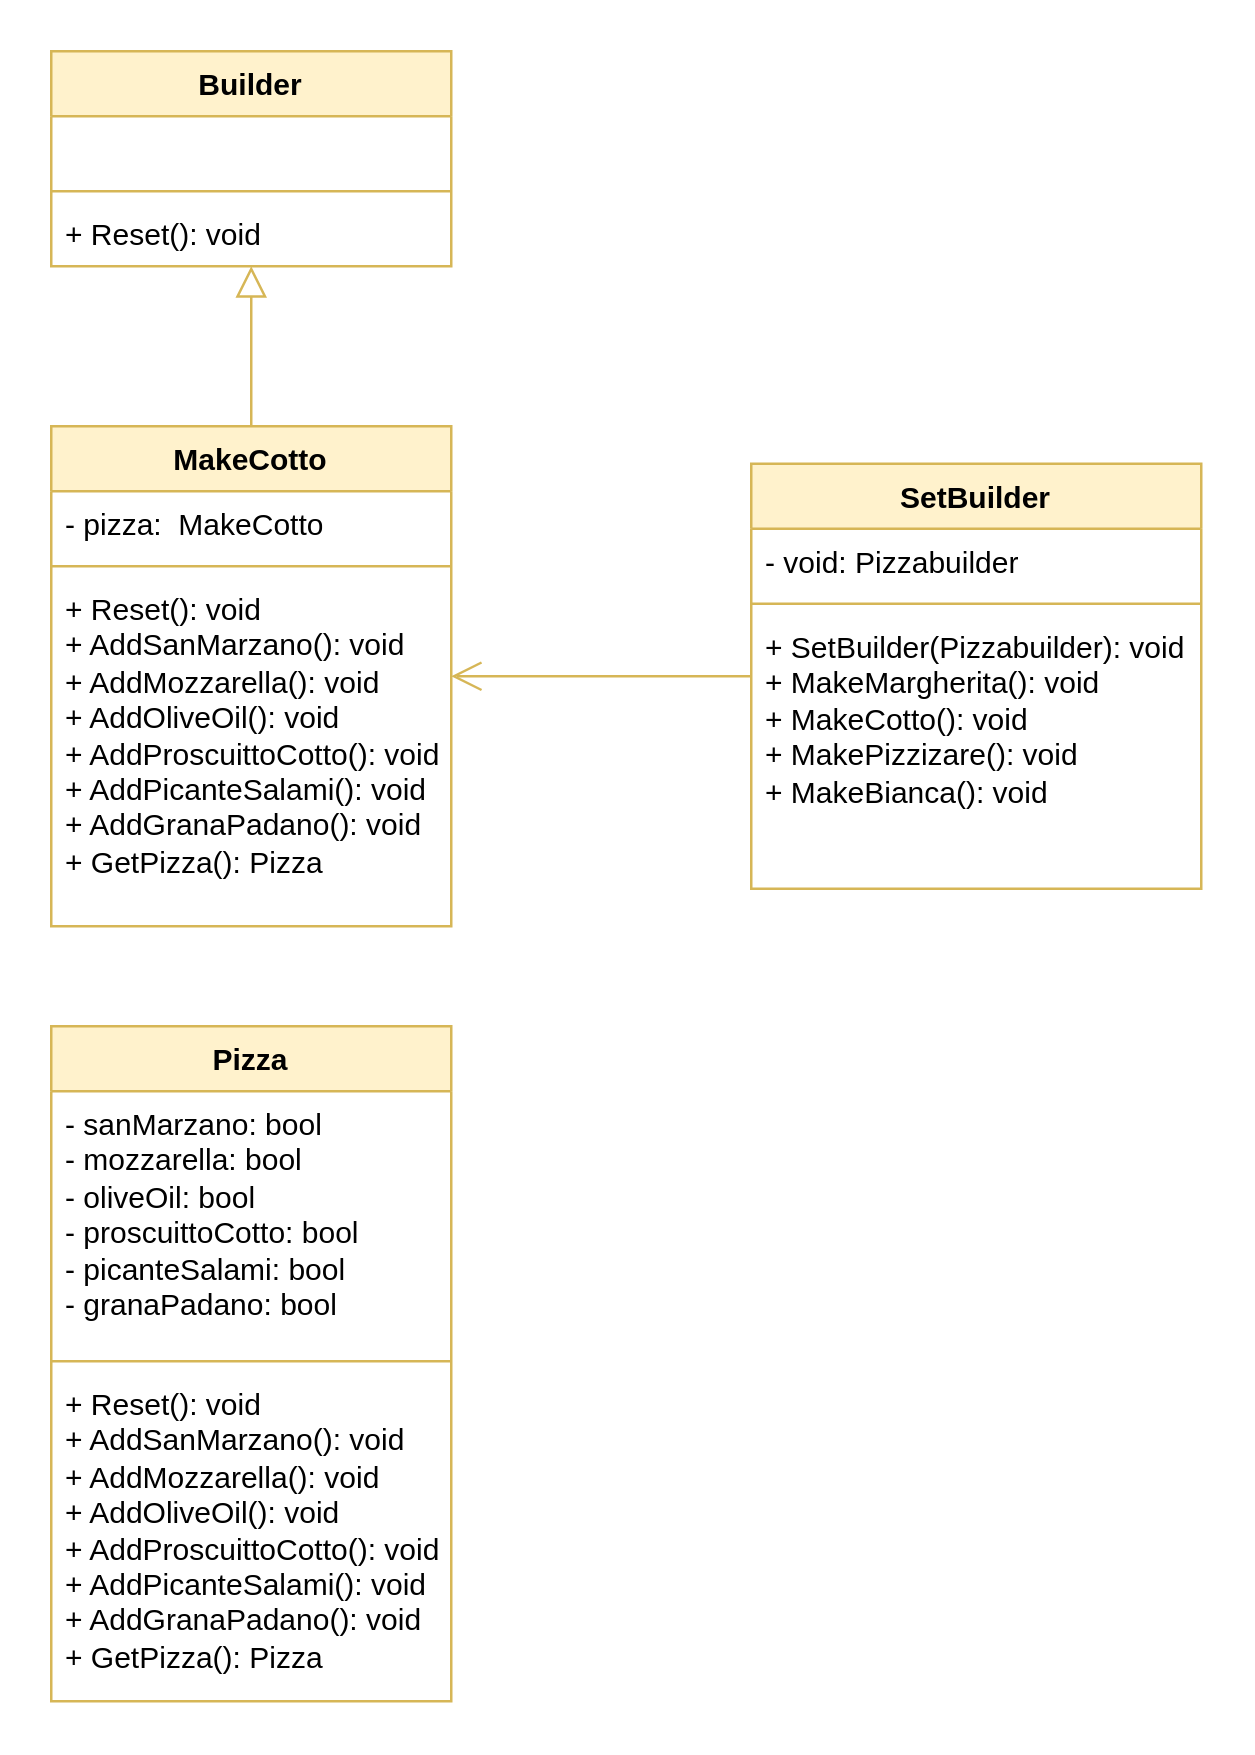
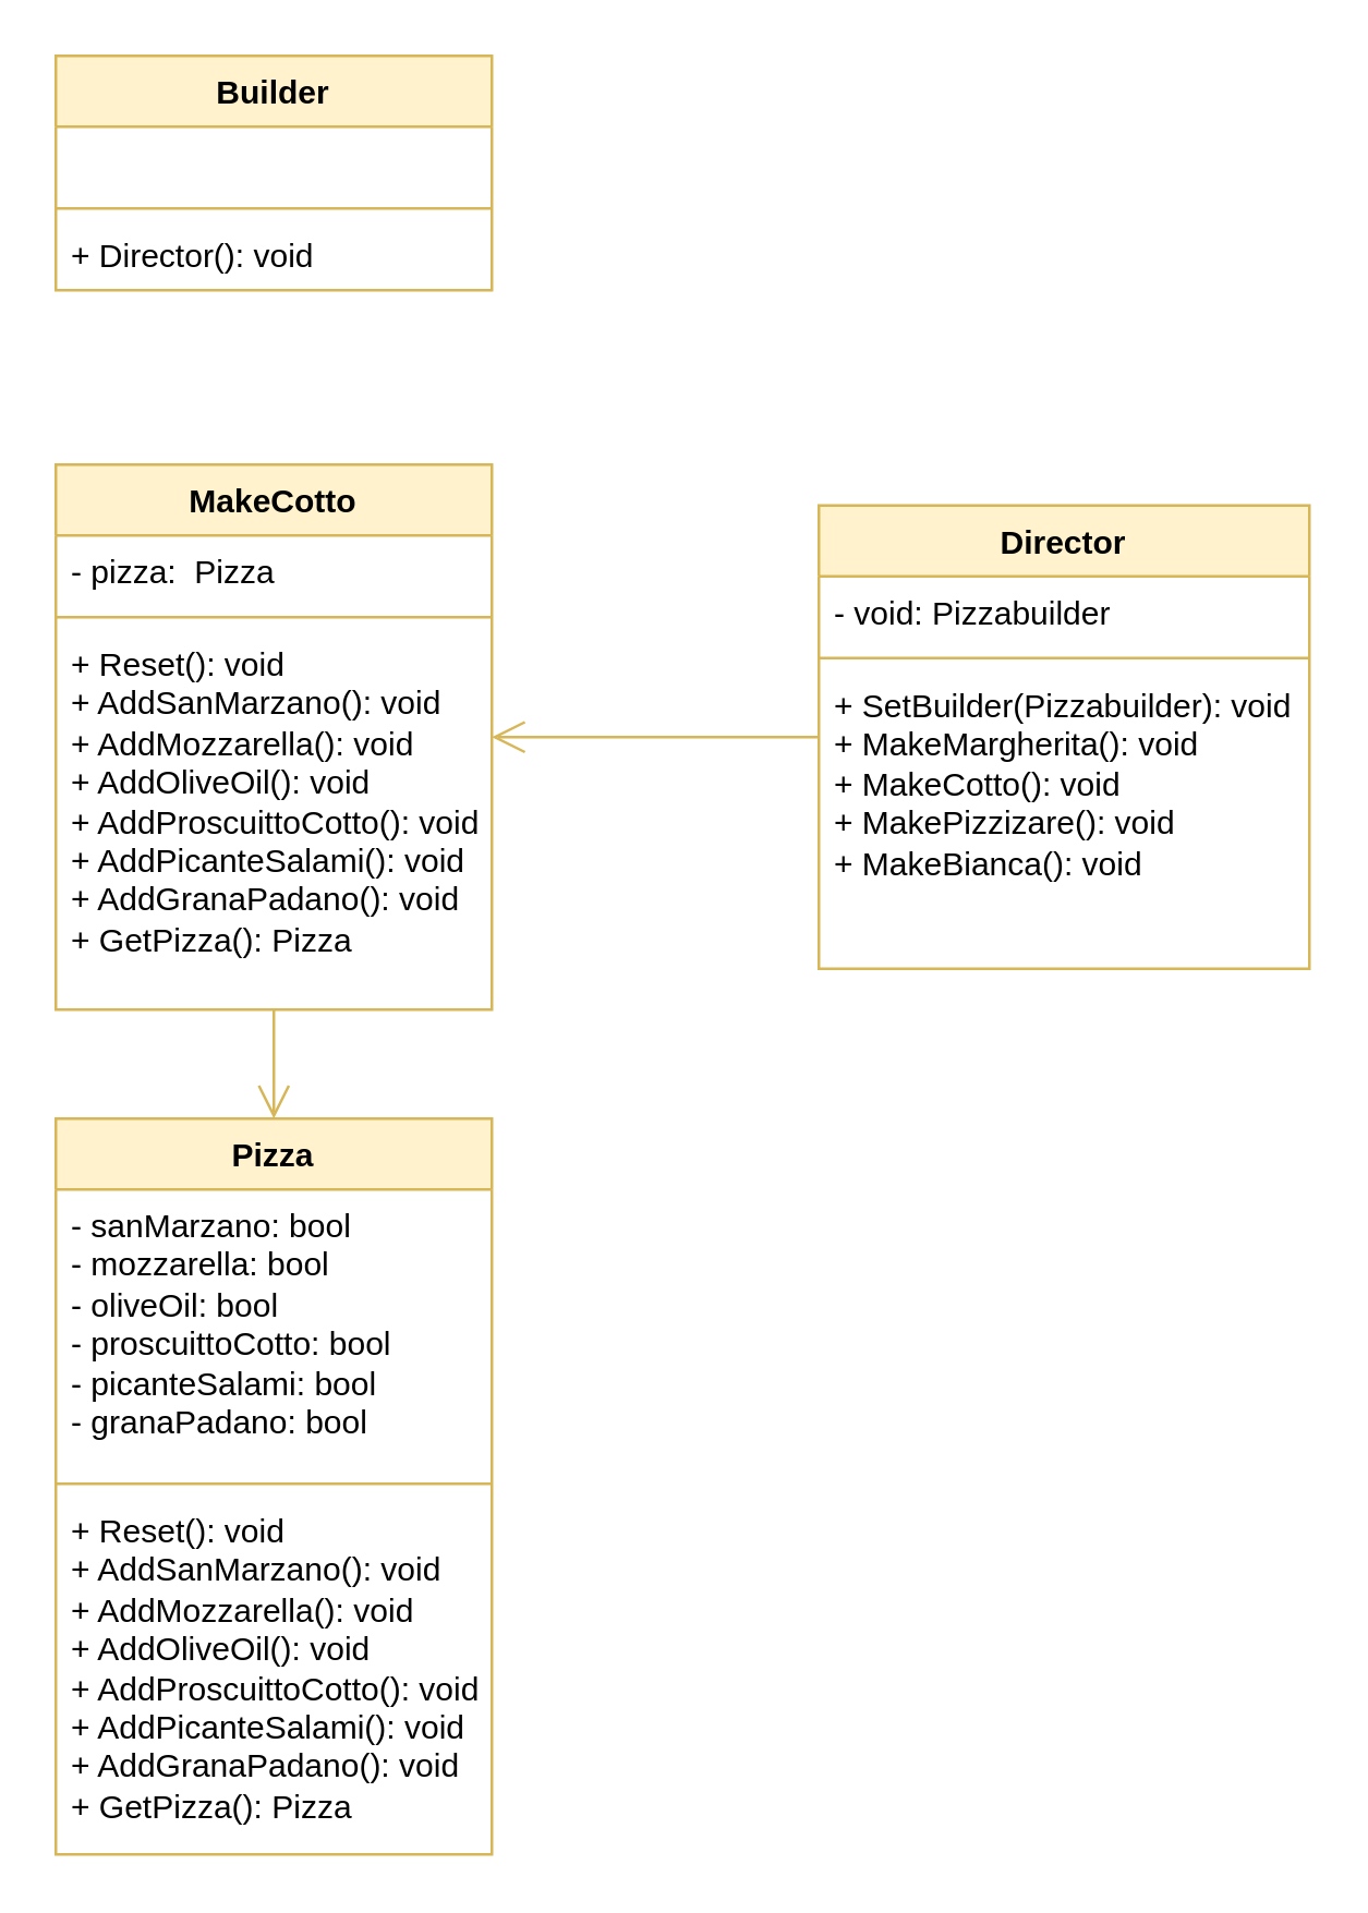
  <mxCell id="0" />
  <mxCell id="1" parent="0" />
  <mxCell id="2" value="Builder" style="swimlane;fontStyle=1;align=center;verticalAlign=top;childLayout=stackLayout;horizontal=1;startSize=26;horizontalStack=0;resizeParent=1;resizeParentMax=0;resizeLast=0;collapsible=1;marginBottom=0;whiteSpace=wrap;html=1;fillColor=#fff2cc;strokeColor=#d6b656;" vertex="1" parent="1"><mxGeometry x="20" y="20" width="160" height="86" as="geometry" /></mxCell>
  <mxCell id="3" value="&amp;nbsp;" style="text;strokeColor=none;fillColor=none;align=left;verticalAlign=top;spacingLeft=4;spacingRight=4;overflow=hidden;rotatable=0;points=[[0,0.5],[1,0.5]];portConstraint=eastwest;whiteSpace=wrap;html=1;" vertex="1" parent="2"><mxGeometry y="26" width="160" height="26" as="geometry" /></mxCell>
  <mxCell id="4" value="" style="line;strokeWidth=1;fillColor=none;align=left;verticalAlign=middle;spacingTop=-1;spacingLeft=3;spacingRight=3;rotatable=0;labelPosition=right;points=[];portConstraint=eastwest;strokeColor=inherit;" vertex="1" parent="2"><mxGeometry y="52" width="160" height="8" as="geometry" /></mxCell>
- <mxCell id="5" value="+ Reset(): void" style="text;strokeColor=none;fillColor=none;align=left;verticalAlign=top;spacingLeft=4;spacingRight=4;overflow=hidden;rotatable=0;points=[[0,0.5],[1,0.5]];portConstraint=eastwest;whiteSpace=wrap;html=1;" vertex="1" parent="2"><mxGeometry y="60" width="160" height="26" as="geometry" /></mxCell>
- <mxCell id="6" style="edgeStyle=orthogonalEdgeStyle;rounded=0;orthogonalLoop=1;jettySize=auto;html=1;endSize=10;fillColor=#fff2cc;strokeColor=#d6b656;endArrow=block;endFill=0;" edge="1" parent="1" source="7" target="2"><mxGeometry relative="1" as="geometry" /></mxCell>
+ <mxCell id="5" value="+ Director(): void" style="text;strokeColor=none;fillColor=none;align=left;verticalAlign=top;spacingLeft=4;spacingRight=4;overflow=hidden;rotatable=0;points=[[0,0.5],[1,0.5]];portConstraint=eastwest;whiteSpace=wrap;html=1;" vertex="1" parent="2"><mxGeometry y="60" width="160" height="26" as="geometry" /></mxCell>
  <mxCell id="7" value="MakeCotto" style="swimlane;fontStyle=1;align=center;verticalAlign=top;childLayout=stackLayout;horizontal=1;startSize=26;horizontalStack=0;resizeParent=1;resizeParentMax=0;resizeLast=0;collapsible=1;marginBottom=0;whiteSpace=wrap;html=1;fillColor=#fff2cc;strokeColor=#d6b656;" vertex="1" parent="1"><mxGeometry x="20" y="170" width="160" height="200" as="geometry" /></mxCell>
- <mxCell id="8" value="- pizza:&amp;nbsp; MakeCotto" style="text;strokeColor=none;fillColor=none;align=left;verticalAlign=top;spacingLeft=4;spacingRight=4;overflow=hidden;rotatable=0;points=[[0,0.5],[1,0.5]];portConstraint=eastwest;whiteSpace=wrap;html=1;" vertex="1" parent="7"><mxGeometry y="26" width="160" height="26" as="geometry" /></mxCell>
+ <mxCell id="8" value="- pizza:&amp;nbsp; Pizza" style="text;strokeColor=none;fillColor=none;align=left;verticalAlign=top;spacingLeft=4;spacingRight=4;overflow=hidden;rotatable=0;points=[[0,0.5],[1,0.5]];portConstraint=eastwest;whiteSpace=wrap;html=1;" vertex="1" parent="7"><mxGeometry y="26" width="160" height="26" as="geometry" /></mxCell>
  <mxCell id="9" value="" style="line;strokeWidth=1;fillColor=none;align=left;verticalAlign=middle;spacingTop=-1;spacingLeft=3;spacingRight=3;rotatable=0;labelPosition=right;points=[];portConstraint=eastwest;strokeColor=inherit;" vertex="1" parent="7"><mxGeometry y="52" width="160" height="8" as="geometry" /></mxCell>
  <mxCell id="10" value="+ Reset(): void&lt;div&gt;+ AddSanMarzano(): void&lt;/div&gt;&lt;div&gt;+ AddMozzarella(): void&lt;/div&gt;&lt;div&gt;+ AddOliveOil(): void&lt;/div&gt;&lt;div&gt;+ AddProscuittoCotto(): void&lt;/div&gt;&lt;div&gt;+ AddPicanteSalami(): void&lt;/div&gt;&lt;div&gt;+ AddGranaPadano(): void&lt;/div&gt;&lt;div&gt;+ GetPizza(): Pizza&lt;/div&gt;" style="text;strokeColor=none;fillColor=none;align=left;verticalAlign=top;spacingLeft=4;spacingRight=4;overflow=hidden;rotatable=0;points=[[0,0.5],[1,0.5]];portConstraint=eastwest;whiteSpace=wrap;html=1;" vertex="1" parent="7"><mxGeometry y="60" width="160" height="140" as="geometry" /></mxCell>
  <mxCell id="11" value="Pizza" style="swimlane;fontStyle=1;align=center;verticalAlign=top;childLayout=stackLayout;horizontal=1;startSize=26;horizontalStack=0;resizeParent=1;resizeParentMax=0;resizeLast=0;collapsible=1;marginBottom=0;whiteSpace=wrap;html=1;fillColor=#fff2cc;strokeColor=#d6b656;" vertex="1" parent="1"><mxGeometry x="20" y="410" width="160" height="270" as="geometry" /></mxCell>
  <mxCell id="12" value="- sanMarzano: bool&lt;div&gt;- mozzarella: bool&lt;/div&gt;&lt;div&gt;- oliveOil: bool&lt;/div&gt;&lt;div&gt;- proscuittoCotto: bool&lt;/div&gt;&lt;div&gt;- picanteSalami: bool&lt;/div&gt;&lt;div&gt;- granaPadano: bool&lt;/div&gt;" style="text;strokeColor=none;fillColor=none;align=left;verticalAlign=top;spacingLeft=4;spacingRight=4;overflow=hidden;rotatable=0;points=[[0,0.5],[1,0.5]];portConstraint=eastwest;whiteSpace=wrap;html=1;" vertex="1" parent="11"><mxGeometry y="26" width="160" height="104" as="geometry" /></mxCell>
  <mxCell id="13" value="" style="line;strokeWidth=1;fillColor=none;align=left;verticalAlign=middle;spacingTop=-1;spacingLeft=3;spacingRight=3;rotatable=0;labelPosition=right;points=[];portConstraint=eastwest;strokeColor=inherit;" vertex="1" parent="11"><mxGeometry y="130" width="160" height="8" as="geometry" /></mxCell>
  <mxCell id="14" value="+ Reset(): void&lt;div&gt;+ AddSanMarzano(): void&lt;/div&gt;&lt;div&gt;+ AddMozzarella(): void&lt;/div&gt;&lt;div&gt;+ AddOliveOil(): void&lt;/div&gt;&lt;div&gt;+ AddProscuittoCotto(): void&lt;/div&gt;&lt;div&gt;+ AddPicanteSalami(): void&lt;/div&gt;&lt;div&gt;+ AddGranaPadano(): void&lt;/div&gt;&lt;div&gt;+ GetPizza(): Pizza&lt;/div&gt;" style="text;strokeColor=none;fillColor=none;align=left;verticalAlign=top;spacingLeft=4;spacingRight=4;overflow=hidden;rotatable=0;points=[[0,0.5],[1,0.5]];portConstraint=eastwest;whiteSpace=wrap;html=1;" vertex="1" parent="11"><mxGeometry y="138" width="160" height="132" as="geometry" /></mxCell>
  <mxCell id="15" style="edgeStyle=orthogonalEdgeStyle;rounded=0;orthogonalLoop=1;jettySize=auto;html=1;endArrow=open;endFill=0;fillColor=#fff2cc;strokeColor=#d6b656;endSize=10;" edge="1" parent="1" source="16" target="7"><mxGeometry relative="1" as="geometry" /></mxCell>
- <mxCell id="16" value="SetBuilder" style="swimlane;fontStyle=1;align=center;verticalAlign=top;childLayout=stackLayout;horizontal=1;startSize=26;horizontalStack=0;resizeParent=1;resizeParentMax=0;resizeLast=0;collapsible=1;marginBottom=0;whiteSpace=wrap;html=1;fillColor=#fff2cc;strokeColor=#d6b656;" vertex="1" parent="1"><mxGeometry x="300" y="185" width="180" height="170" as="geometry" /></mxCell>
+ <mxCell id="16" value="Director" style="swimlane;fontStyle=1;align=center;verticalAlign=top;childLayout=stackLayout;horizontal=1;startSize=26;horizontalStack=0;resizeParent=1;resizeParentMax=0;resizeLast=0;collapsible=1;marginBottom=0;whiteSpace=wrap;html=1;fillColor=#fff2cc;strokeColor=#d6b656;" vertex="1" parent="1"><mxGeometry x="300" y="185" width="180" height="170" as="geometry" /></mxCell>
  <mxCell id="17" value="- void: Pizzabuilder&amp;nbsp;" style="text;strokeColor=none;fillColor=none;align=left;verticalAlign=top;spacingLeft=4;spacingRight=4;overflow=hidden;rotatable=0;points=[[0,0.5],[1,0.5]];portConstraint=eastwest;whiteSpace=wrap;html=1;" vertex="1" parent="16"><mxGeometry y="26" width="180" height="26" as="geometry" /></mxCell>
  <mxCell id="18" value="" style="line;strokeWidth=1;fillColor=none;align=left;verticalAlign=middle;spacingTop=-1;spacingLeft=3;spacingRight=3;rotatable=0;labelPosition=right;points=[];portConstraint=eastwest;strokeColor=inherit;" vertex="1" parent="16"><mxGeometry y="52" width="180" height="8" as="geometry" /></mxCell>
  <mxCell id="19" value="+ SetBuilder(Pizzabuilder): void&lt;div&gt;+ MakeMargherita(): void&lt;/div&gt;&lt;div&gt;+ MakeCotto(): void&lt;/div&gt;&lt;div&gt;+ MakePizzizare(): void&lt;/div&gt;&lt;div&gt;+ MakeBianca(): void&lt;/div&gt;" style="text;strokeColor=none;fillColor=none;align=left;verticalAlign=top;spacingLeft=4;spacingRight=4;overflow=hidden;rotatable=0;points=[[0,0.5],[1,0.5]];portConstraint=eastwest;whiteSpace=wrap;html=1;" vertex="1" parent="16"><mxGeometry y="60" width="180" height="110" as="geometry" /></mxCell>
+ <mxCell id="20" style="edgeStyle=orthogonalEdgeStyle;rounded=0;orthogonalLoop=1;jettySize=auto;html=1;endArrow=open;endFill=0;fillColor=#fff2cc;strokeColor=#d6b656;endSize=10;entryX=0.5;entryY=0;entryDx=0;entryDy=0;" edge="1" parent="1" source="7" target="11"><mxGeometry relative="1" as="geometry"><mxPoint x="310" y="280" as="sourcePoint" /><mxPoint x="190" y="280" as="targetPoint" /></mxGeometry></mxCell>
